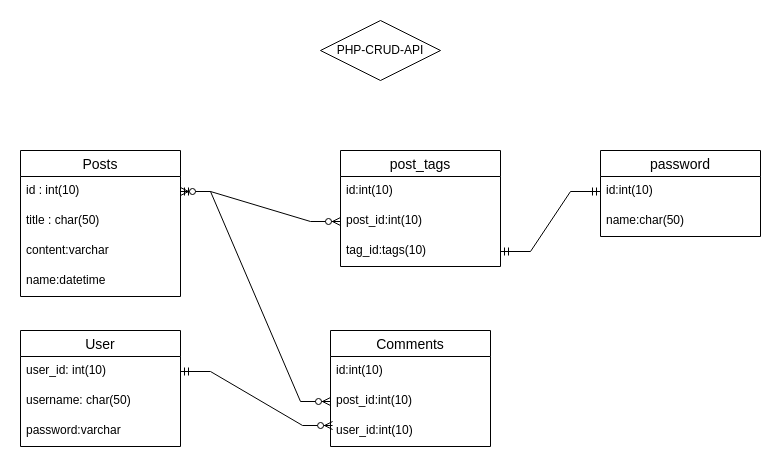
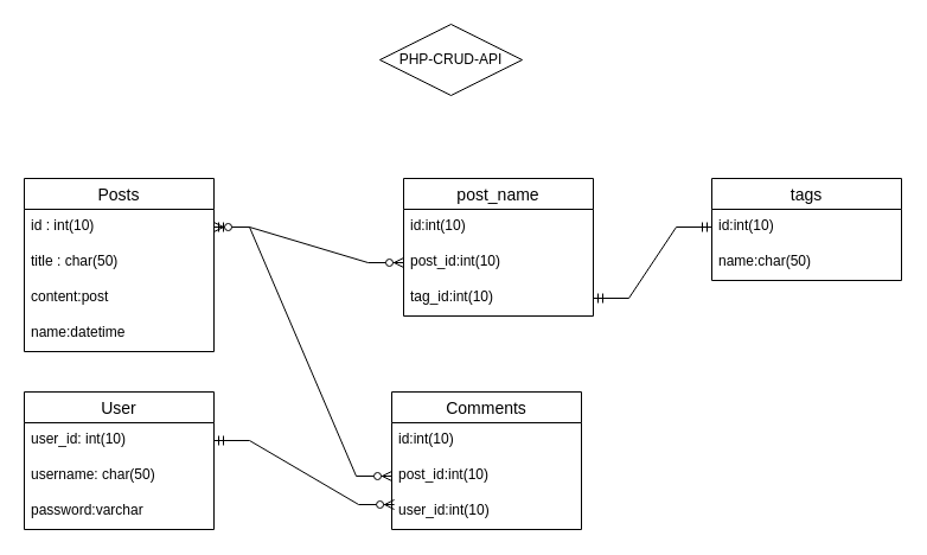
  <mxCell id="0" />
  <mxCell id="1" parent="0" />
  <mxCell id="2" value="PHP-CRUD-API" style="rhombus;whiteSpace=wrap;html=1;" vertex="1" parent="1"><mxGeometry x="320" y="20" width="120" height="60" as="geometry" /></mxCell>
  <mxCell id="3" value="Posts" style="swimlane;fontStyle=0;childLayout=stackLayout;horizontal=1;startSize=26;horizontalStack=0;resizeParent=1;resizeParentMax=0;resizeLast=0;collapsible=1;marginBottom=0;align=center;fontSize=14;" vertex="1" parent="1"><mxGeometry x="20" y="150" width="160" height="146" as="geometry" /></mxCell>
  <mxCell id="4" value="id : int(10)" style="text;strokeColor=none;fillColor=none;spacingLeft=4;spacingRight=4;overflow=hidden;rotatable=0;points=[[0,0.5],[1,0.5]];portConstraint=eastwest;fontSize=12;" vertex="1" parent="3"><mxGeometry y="26" width="160" height="30" as="geometry" /></mxCell>
  <mxCell id="5" value="title : char(50)" style="text;strokeColor=none;fillColor=none;spacingLeft=4;spacingRight=4;overflow=hidden;rotatable=0;points=[[0,0.5],[1,0.5]];portConstraint=eastwest;fontSize=12;" vertex="1" parent="3"><mxGeometry y="56" width="160" height="30" as="geometry" /></mxCell>
- <mxCell id="6" value="content:varchar" style="text;strokeColor=none;fillColor=none;spacingLeft=4;spacingRight=4;overflow=hidden;rotatable=0;points=[[0,0.5],[1,0.5]];portConstraint=eastwest;fontSize=12;" vertex="1" parent="3"><mxGeometry y="86" width="160" height="30" as="geometry" /></mxCell>
+ <mxCell id="6" value="content:post" style="text;strokeColor=none;fillColor=none;spacingLeft=4;spacingRight=4;overflow=hidden;rotatable=0;points=[[0,0.5],[1,0.5]];portConstraint=eastwest;fontSize=12;" vertex="1" parent="3"><mxGeometry y="86" width="160" height="30" as="geometry" /></mxCell>
  <mxCell id="7" value="name:datetime" style="text;strokeColor=none;fillColor=none;spacingLeft=4;spacingRight=4;overflow=hidden;rotatable=0;points=[[0,0.5],[1,0.5]];portConstraint=eastwest;fontSize=12;" vertex="1" parent="3"><mxGeometry y="116" width="160" height="30" as="geometry" /></mxCell>
  <mxCell id="8" value="User" style="swimlane;fontStyle=0;childLayout=stackLayout;horizontal=1;startSize=26;horizontalStack=0;resizeParent=1;resizeParentMax=0;resizeLast=0;collapsible=1;marginBottom=0;align=center;fontSize=14;" vertex="1" parent="1"><mxGeometry x="20" y="330" width="160" height="116" as="geometry" /></mxCell>
  <mxCell id="9" value="user_id: int(10)" style="text;strokeColor=none;fillColor=none;spacingLeft=4;spacingRight=4;overflow=hidden;rotatable=0;points=[[0,0.5],[1,0.5]];portConstraint=eastwest;fontSize=12;" vertex="1" parent="8"><mxGeometry y="26" width="160" height="30" as="geometry" /></mxCell>
  <mxCell id="10" value="username: char(50)" style="text;strokeColor=none;fillColor=none;spacingLeft=4;spacingRight=4;overflow=hidden;rotatable=0;points=[[0,0.5],[1,0.5]];portConstraint=eastwest;fontSize=12;" vertex="1" parent="8"><mxGeometry y="56" width="160" height="30" as="geometry" /></mxCell>
  <mxCell id="11" value="password:varchar" style="text;strokeColor=none;fillColor=none;spacingLeft=4;spacingRight=4;overflow=hidden;rotatable=0;points=[[0,0.5],[1,0.5]];portConstraint=eastwest;fontSize=12;" vertex="1" parent="8"><mxGeometry y="86" width="160" height="30" as="geometry" /></mxCell>
  <mxCell id="12" value="Comments" style="swimlane;fontStyle=0;childLayout=stackLayout;horizontal=1;startSize=26;horizontalStack=0;resizeParent=1;resizeParentMax=0;resizeLast=0;collapsible=1;marginBottom=0;align=center;fontSize=14;" vertex="1" parent="1"><mxGeometry x="330" y="330" width="160" height="116" as="geometry" /></mxCell>
  <mxCell id="13" value="id:int(10)" style="text;strokeColor=none;fillColor=none;spacingLeft=4;spacingRight=4;overflow=hidden;rotatable=0;points=[[0,0.5],[1,0.5]];portConstraint=eastwest;fontSize=12;" vertex="1" parent="12"><mxGeometry y="26" width="160" height="30" as="geometry" /></mxCell>
  <mxCell id="14" value="post_id:int(10)" style="text;strokeColor=none;fillColor=none;spacingLeft=4;spacingRight=4;overflow=hidden;rotatable=0;points=[[0,0.5],[1,0.5]];portConstraint=eastwest;fontSize=12;" vertex="1" parent="12"><mxGeometry y="56" width="160" height="30" as="geometry" /></mxCell>
  <mxCell id="15" value="user_id:int(10)" style="text;strokeColor=none;fillColor=none;spacingLeft=4;spacingRight=4;overflow=hidden;rotatable=0;points=[[0,0.5],[1,0.5]];portConstraint=eastwest;fontSize=12;" vertex="1" parent="12"><mxGeometry y="86" width="160" height="30" as="geometry" /></mxCell>
  <mxCell id="16" value="" style="edgeStyle=entityRelationEdgeStyle;fontSize=12;html=1;endArrow=ERzeroToMany;startArrow=ERmandOne;rounded=0;entryX=0.013;entryY=0.3;entryDx=0;entryDy=0;entryPerimeter=0;" edge="1" parent="1" source="9" target="15"><mxGeometry width="100" height="100" relative="1" as="geometry"><mxPoint x="300" y="550" as="sourcePoint" /><mxPoint x="400" y="450" as="targetPoint" /></mxGeometry></mxCell>
- <mxCell id="17" value="post_tags" style="swimlane;fontStyle=0;childLayout=stackLayout;horizontal=1;startSize=26;horizontalStack=0;resizeParent=1;resizeParentMax=0;resizeLast=0;collapsible=1;marginBottom=0;align=center;fontSize=14;" vertex="1" parent="1"><mxGeometry x="340" y="150" width="160" height="116" as="geometry" /></mxCell>
+ <mxCell id="17" value="post_name" style="swimlane;fontStyle=0;childLayout=stackLayout;horizontal=1;startSize=26;horizontalStack=0;resizeParent=1;resizeParentMax=0;resizeLast=0;collapsible=1;marginBottom=0;align=center;fontSize=14;" vertex="1" parent="1"><mxGeometry x="340" y="150" width="160" height="116" as="geometry" /></mxCell>
  <mxCell id="18" value="id:int(10)" style="text;strokeColor=none;fillColor=none;spacingLeft=4;spacingRight=4;overflow=hidden;rotatable=0;points=[[0,0.5],[1,0.5]];portConstraint=eastwest;fontSize=12;" vertex="1" parent="17"><mxGeometry y="26" width="160" height="30" as="geometry" /></mxCell>
  <mxCell id="19" value="post_id:int(10)" style="text;strokeColor=none;fillColor=none;spacingLeft=4;spacingRight=4;overflow=hidden;rotatable=0;points=[[0,0.5],[1,0.5]];portConstraint=eastwest;fontSize=12;" vertex="1" parent="17"><mxGeometry y="56" width="160" height="30" as="geometry" /></mxCell>
- <mxCell id="20" value="tag_id:tags(10)" style="text;strokeColor=none;fillColor=none;spacingLeft=4;spacingRight=4;overflow=hidden;rotatable=0;points=[[0,0.5],[1,0.5]];portConstraint=eastwest;fontSize=12;" vertex="1" parent="17"><mxGeometry y="86" width="160" height="30" as="geometry" /></mxCell>
+ <mxCell id="20" value="tag_id:int(10)" style="text;strokeColor=none;fillColor=none;spacingLeft=4;spacingRight=4;overflow=hidden;rotatable=0;points=[[0,0.5],[1,0.5]];portConstraint=eastwest;fontSize=12;" vertex="1" parent="17"><mxGeometry y="86" width="160" height="30" as="geometry" /></mxCell>
  <mxCell id="21" value="" style="edgeStyle=entityRelationEdgeStyle;fontSize=12;html=1;endArrow=ERzeroToMany;startArrow=ERmandOne;rounded=0;" edge="1" parent="1" source="4" target="14"><mxGeometry width="100" height="100" relative="1" as="geometry"><mxPoint x="320" y="310" as="sourcePoint" /><mxPoint x="420" y="210" as="targetPoint" /></mxGeometry></mxCell>
  <mxCell id="22" value="" style="edgeStyle=entityRelationEdgeStyle;fontSize=12;html=1;endArrow=ERzeroToMany;endFill=1;startArrow=ERzeroToMany;rounded=0;" edge="1" parent="1" source="19" target="4"><mxGeometry width="100" height="100" relative="1" as="geometry"><mxPoint x="320" y="370" as="sourcePoint" /><mxPoint x="420" y="270" as="targetPoint" /></mxGeometry></mxCell>
- <mxCell id="23" value="password" style="swimlane;fontStyle=0;childLayout=stackLayout;horizontal=1;startSize=26;horizontalStack=0;resizeParent=1;resizeParentMax=0;resizeLast=0;collapsible=1;marginBottom=0;align=center;fontSize=14;" vertex="1" parent="1"><mxGeometry x="600" y="150" width="160" height="86" as="geometry" /></mxCell>
+ <mxCell id="23" value="tags" style="swimlane;fontStyle=0;childLayout=stackLayout;horizontal=1;startSize=26;horizontalStack=0;resizeParent=1;resizeParentMax=0;resizeLast=0;collapsible=1;marginBottom=0;align=center;fontSize=14;" vertex="1" parent="1"><mxGeometry x="600" y="150" width="160" height="86" as="geometry" /></mxCell>
  <mxCell id="24" value="id:int(10)" style="text;strokeColor=none;fillColor=none;spacingLeft=4;spacingRight=4;overflow=hidden;rotatable=0;points=[[0,0.5],[1,0.5]];portConstraint=eastwest;fontSize=12;" vertex="1" parent="23"><mxGeometry y="26" width="160" height="30" as="geometry" /></mxCell>
  <mxCell id="25" value="name:char(50)" style="text;strokeColor=none;fillColor=none;spacingLeft=4;spacingRight=4;overflow=hidden;rotatable=0;points=[[0,0.5],[1,0.5]];portConstraint=eastwest;fontSize=12;" vertex="1" parent="23"><mxGeometry y="56" width="160" height="30" as="geometry" /></mxCell>
  <mxCell id="26" value="" style="edgeStyle=entityRelationEdgeStyle;fontSize=12;html=1;endArrow=ERmandOne;startArrow=ERmandOne;rounded=0;" edge="1" parent="1" source="20" target="24"><mxGeometry width="100" height="100" relative="1" as="geometry"><mxPoint x="320" y="270" as="sourcePoint" /><mxPoint x="420" y="170" as="targetPoint" /></mxGeometry></mxCell>
